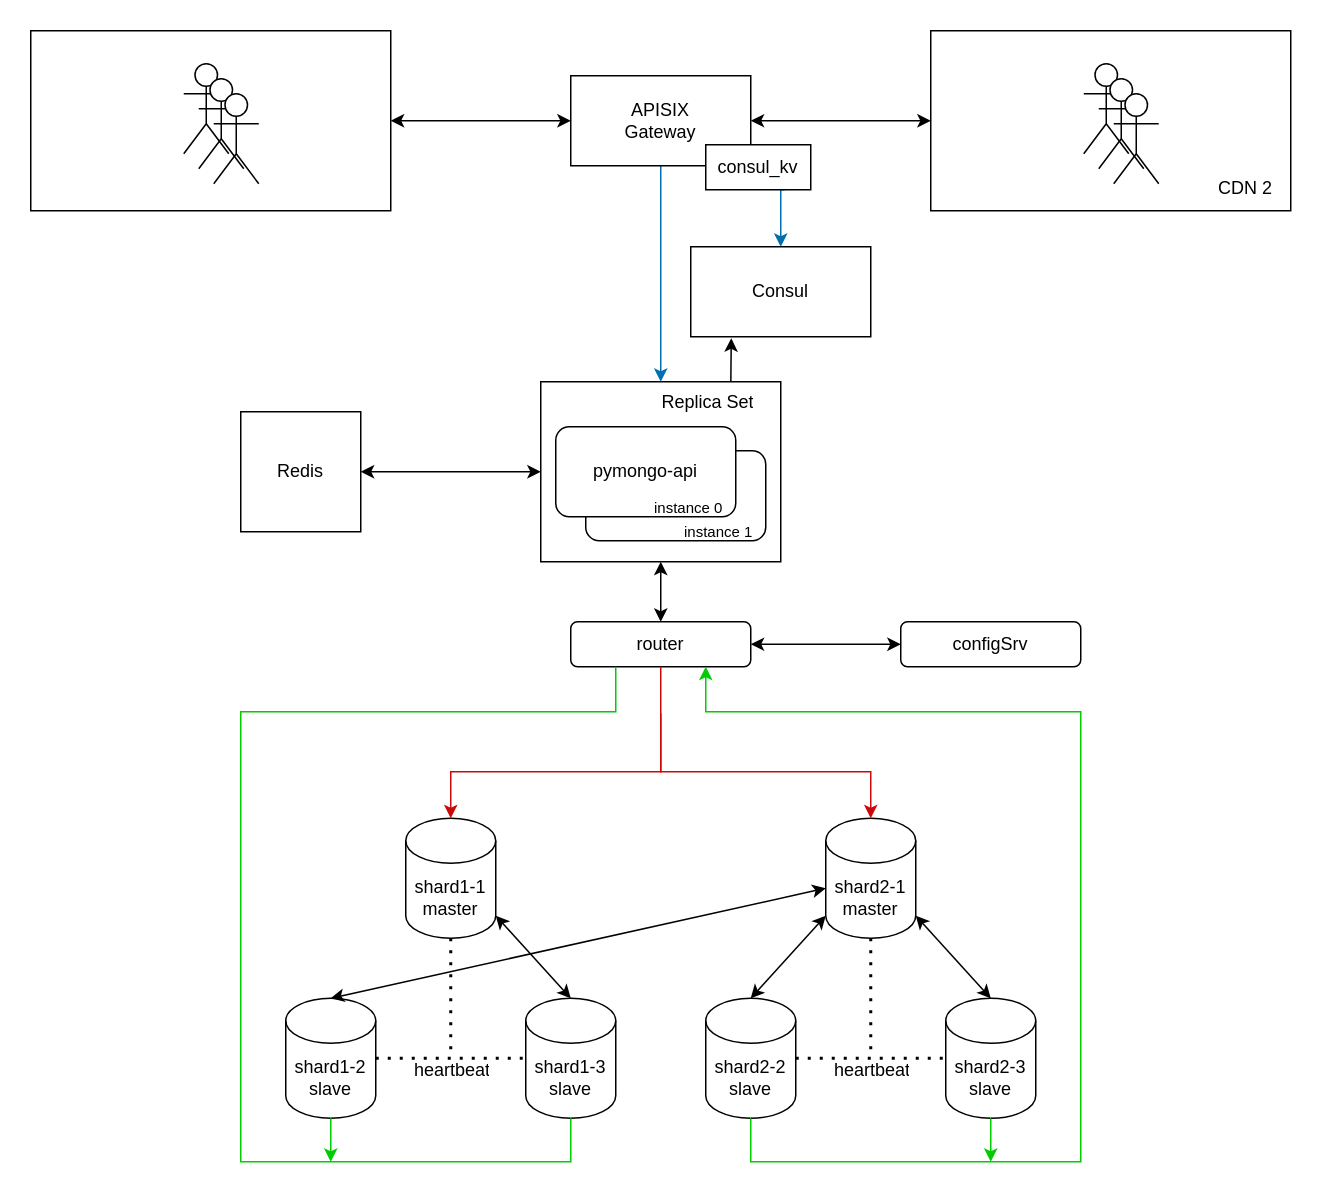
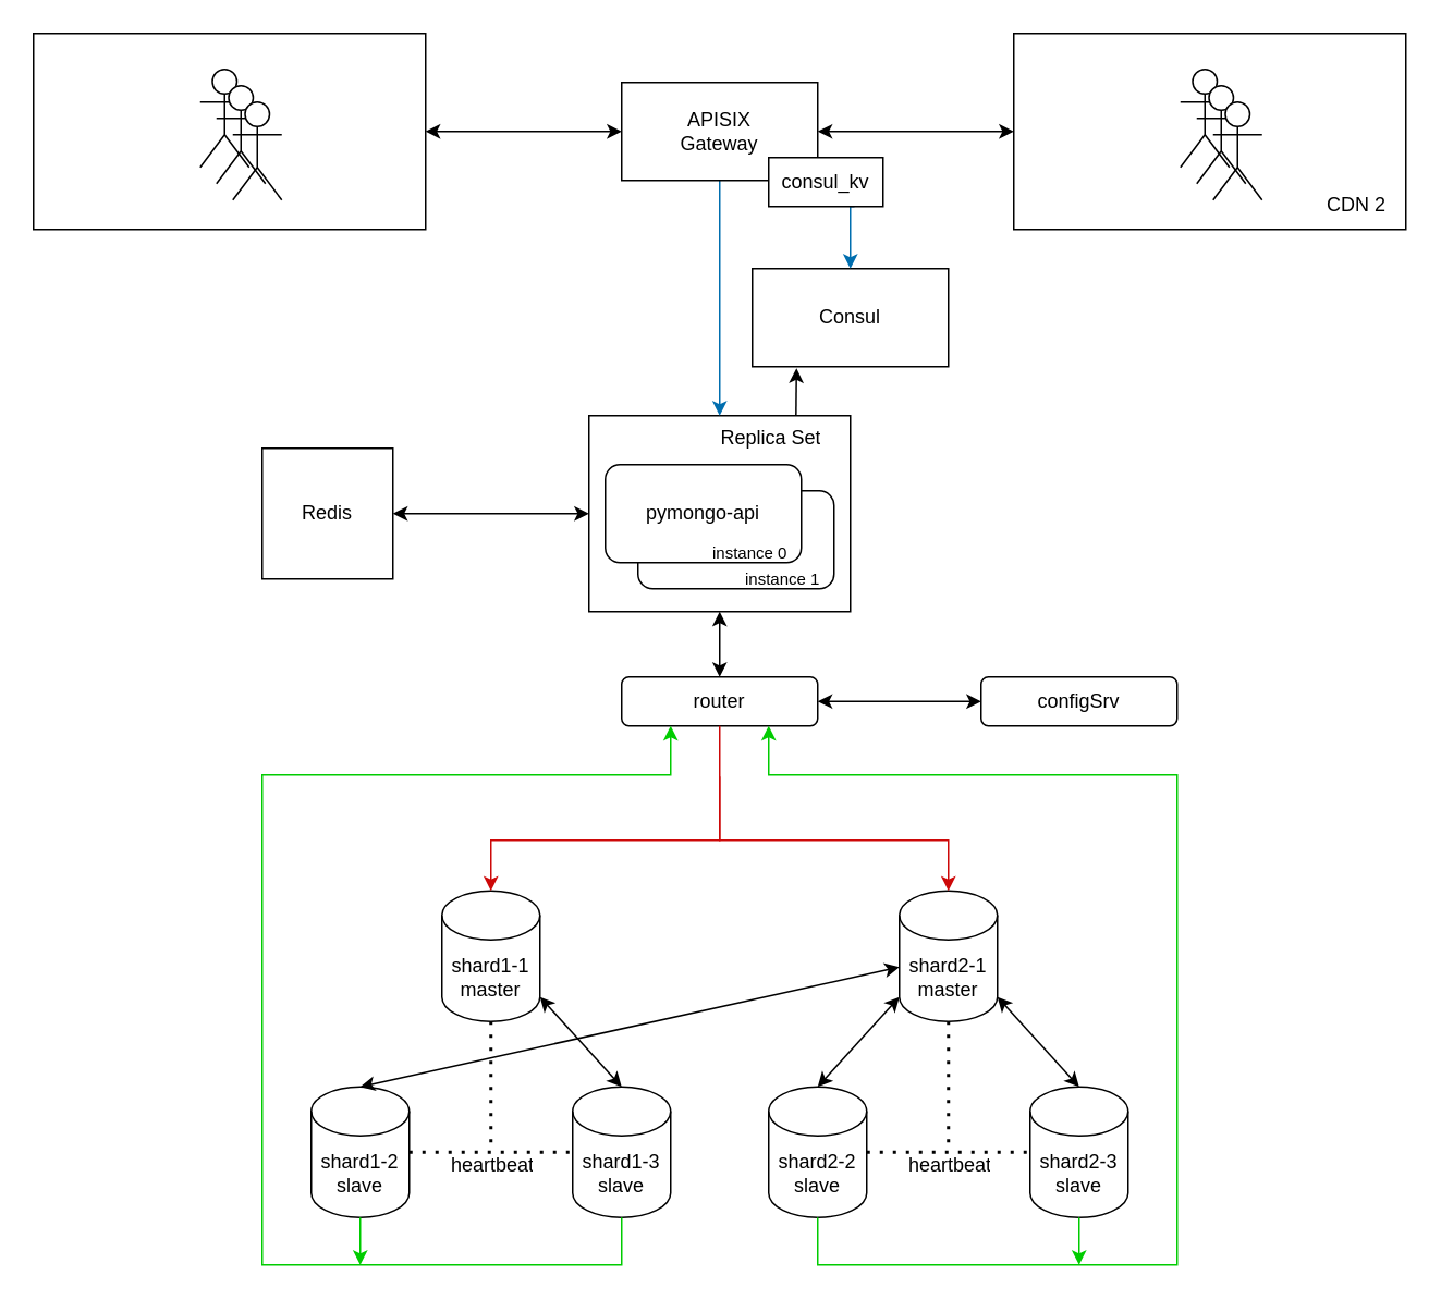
  <mxCell id="0" />
  <mxCell id="1" parent="0" />
  <mxCell id="2" value="router" style="rounded=1;whiteSpace=wrap;html=1;" parent="1" vertex="1"><mxGeometry x="380" y="414" width="120" height="30" as="geometry" /></mxCell>
  <mxCell id="3" value="" style="group" parent="1" vertex="1" connectable="0"><mxGeometry x="190" y="545" width="220" height="200" as="geometry" /></mxCell>
  <mxCell id="4" value="shard1-1&lt;div&gt;master&lt;/div&gt;" style="shape=cylinder3;whiteSpace=wrap;html=1;boundedLbl=1;backgroundOutline=1;size=15;" parent="3" vertex="1"><mxGeometry x="80" width="60" height="80" as="geometry" /></mxCell>
  <mxCell id="5" value="shard1-3&lt;div&gt;slave&lt;/div&gt;" style="shape=cylinder3;whiteSpace=wrap;html=1;boundedLbl=1;backgroundOutline=1;size=15;" parent="3" vertex="1"><mxGeometry x="160" y="120" width="60" height="80" as="geometry" /></mxCell>
  <mxCell id="6" value="shard1-2&lt;div&gt;slave&lt;/div&gt;" style="shape=cylinder3;whiteSpace=wrap;html=1;boundedLbl=1;backgroundOutline=1;size=15;" parent="3" vertex="1"><mxGeometry y="120" width="60" height="80" as="geometry" /></mxCell>
  <mxCell id="7" value="" style="endArrow=none;dashed=1;html=1;dashPattern=1 3;strokeWidth=2;rounded=0;exitX=1;exitY=0.5;exitDx=0;exitDy=0;exitPerimeter=0;entryX=0;entryY=0.5;entryDx=0;entryDy=0;entryPerimeter=0;" edge="1" parent="3" source="6" target="5"><mxGeometry width="50" height="50" relative="1" as="geometry"><mxPoint x="110" y="200" as="sourcePoint" /><mxPoint x="160" y="150" as="targetPoint" /></mxGeometry></mxCell>
  <mxCell id="8" value="heartbeat" style="text;strokeColor=none;fillColor=none;align=left;verticalAlign=middle;spacingLeft=4;spacingRight=4;overflow=hidden;points=[[0,0.5],[1,0.5]];portConstraint=eastwest;rotatable=0;whiteSpace=wrap;html=1;" vertex="1" parent="3"><mxGeometry x="80" y="158" width="60" height="20" as="geometry" /></mxCell>
  <mxCell id="9" value="" style="endArrow=classic;startArrow=classic;html=1;rounded=0;exitX=0.5;exitY=0;exitDx=0;exitDy=0;exitPerimeter=0;" edge="1" parent="3" source="6" target="12"><mxGeometry width="50" height="50" relative="1" as="geometry"><mxPoint y="20" as="sourcePoint" /><mxPoint x="50" y="-30" as="targetPoint" /></mxGeometry></mxCell>
  <mxCell id="10" value="" style="endArrow=classic;startArrow=classic;html=1;rounded=0;entryX=1;entryY=1;entryDx=0;entryDy=-15;entryPerimeter=0;exitX=0.5;exitY=0;exitDx=0;exitDy=0;exitPerimeter=0;" edge="1" parent="3" source="5" target="4"><mxGeometry width="50" height="50" relative="1" as="geometry"><mxPoint y="20" as="sourcePoint" /><mxPoint x="50" y="-30" as="targetPoint" /></mxGeometry></mxCell>
  <mxCell id="11" value="" style="group" parent="1" vertex="1" connectable="0"><mxGeometry x="470" y="545" width="220" height="200" as="geometry" /></mxCell>
  <mxCell id="12" value="shard2-1&lt;div&gt;master&lt;/div&gt;" style="shape=cylinder3;whiteSpace=wrap;html=1;boundedLbl=1;backgroundOutline=1;size=15;" parent="11" vertex="1"><mxGeometry x="80" width="60" height="80" as="geometry" /></mxCell>
  <mxCell id="13" value="shard2-3&lt;div&gt;slave&lt;/div&gt;" style="shape=cylinder3;whiteSpace=wrap;html=1;boundedLbl=1;backgroundOutline=1;size=15;" parent="11" vertex="1"><mxGeometry x="160" y="120" width="60" height="80" as="geometry" /></mxCell>
  <mxCell id="14" value="shard2-2&lt;div&gt;slave&lt;/div&gt;" style="shape=cylinder3;whiteSpace=wrap;html=1;boundedLbl=1;backgroundOutline=1;size=15;" parent="11" vertex="1"><mxGeometry y="120" width="60" height="80" as="geometry" /></mxCell>
  <mxCell id="15" value="" style="endArrow=none;dashed=1;html=1;dashPattern=1 3;strokeWidth=2;rounded=0;exitX=1;exitY=0.5;exitDx=0;exitDy=0;exitPerimeter=0;entryX=0;entryY=0.5;entryDx=0;entryDy=0;entryPerimeter=0;" edge="1" parent="11"><mxGeometry width="50" height="50" relative="1" as="geometry"><mxPoint x="60" y="160" as="sourcePoint" /><mxPoint x="160" y="160" as="targetPoint" /></mxGeometry></mxCell>
  <mxCell id="16" value="heartbeat" style="text;strokeColor=none;fillColor=none;align=left;verticalAlign=middle;spacingLeft=4;spacingRight=4;overflow=hidden;points=[[0,0.5],[1,0.5]];portConstraint=eastwest;rotatable=0;whiteSpace=wrap;html=1;" vertex="1" parent="11"><mxGeometry x="80" y="158" width="60" height="20" as="geometry" /></mxCell>
  <mxCell id="17" value="" style="endArrow=none;dashed=1;html=1;dashPattern=1 3;strokeWidth=2;rounded=0;exitX=0.5;exitY=1;exitDx=0;exitDy=0;exitPerimeter=0;" edge="1" parent="11"><mxGeometry width="50" height="50" relative="1" as="geometry"><mxPoint x="110" y="80" as="sourcePoint" /><mxPoint x="110" y="160" as="targetPoint" /></mxGeometry></mxCell>
  <mxCell id="18" value="" style="endArrow=classic;startArrow=classic;html=1;rounded=0;entryX=0;entryY=1;entryDx=0;entryDy=-15;entryPerimeter=0;exitX=0.5;exitY=0;exitDx=0;exitDy=0;exitPerimeter=0;" edge="1" parent="11" source="14" target="12"><mxGeometry width="50" height="50" relative="1" as="geometry"><mxPoint x="-280" y="20" as="sourcePoint" /><mxPoint x="-230" y="-30" as="targetPoint" /></mxGeometry></mxCell>
  <mxCell id="19" value="" style="endArrow=classic;startArrow=classic;html=1;rounded=0;entryX=1;entryY=1;entryDx=0;entryDy=-15;entryPerimeter=0;exitX=0.5;exitY=0;exitDx=0;exitDy=0;exitPerimeter=0;" edge="1" parent="11" source="13" target="12"><mxGeometry width="50" height="50" relative="1" as="geometry"><mxPoint x="-280" y="20" as="sourcePoint" /><mxPoint x="-230" y="-30" as="targetPoint" /></mxGeometry></mxCell>
  <mxCell id="20" value="" style="endArrow=classic;html=1;rounded=0;exitX=0.5;exitY=1;exitDx=0;exitDy=0;entryX=0.5;entryY=0;entryDx=0;entryDy=0;entryPerimeter=0;strokeColor=#CD0808;" parent="1" source="2" target="4" edge="1"><mxGeometry width="50" height="50" relative="1" as="geometry"><mxPoint x="330" y="574" as="sourcePoint" /><mxPoint x="480" y="614" as="targetPoint" /><Array as="points"><mxPoint x="440" y="514" /><mxPoint x="300" y="514" /></Array></mxGeometry></mxCell>
  <mxCell id="21" value="" style="endArrow=classic;html=1;rounded=0;entryX=0.5;entryY=0;entryDx=0;entryDy=0;entryPerimeter=0;strokeColor=#CD0808;" parent="1" target="12" edge="1"><mxGeometry width="50" height="50" relative="1" as="geometry"><mxPoint x="440" y="475" as="sourcePoint" /><mxPoint x="380" y="495" as="targetPoint" /><Array as="points"><mxPoint x="440" y="514" /><mxPoint x="580" y="514" /></Array></mxGeometry></mxCell>
  <mxCell id="22" value="" style="endArrow=none;dashed=1;html=1;dashPattern=1 3;strokeWidth=2;rounded=0;exitX=0.5;exitY=1;exitDx=0;exitDy=0;exitPerimeter=0;" edge="1" parent="1" source="4"><mxGeometry width="50" height="50" relative="1" as="geometry"><mxPoint x="440" y="565" as="sourcePoint" /><mxPoint x="300" y="705" as="targetPoint" /></mxGeometry></mxCell>
- <mxCell id="23" value="" style="endArrow=none;html=1;rounded=0;exitX=0.5;exitY=1;exitDx=0;exitDy=0;exitPerimeter=0;entryX=0.25;entryY=1;entryDx=0;entryDy=0;strokeColor=#00CC00;" edge="1" parent="1" source="5" target="2"><mxGeometry width="50" height="50" relative="1" as="geometry"><mxPoint x="440" y="594" as="sourcePoint" /><mxPoint x="110" y="364" as="targetPoint" /><Array as="points"><mxPoint x="380" y="774" /><mxPoint x="160" y="774" /><mxPoint x="160" y="474" /><mxPoint x="410" y="474" /></Array></mxGeometry></mxCell>
+ <mxCell id="23" value="" style="endArrow=classic;html=1;rounded=0;exitX=0.5;exitY=1;exitDx=0;exitDy=0;exitPerimeter=0;entryX=0.25;entryY=1;entryDx=0;entryDy=0;strokeColor=#00CC00;" edge="1" parent="1" source="5" target="2"><mxGeometry width="50" height="50" relative="1" as="geometry"><mxPoint x="440" y="594" as="sourcePoint" /><mxPoint x="110" y="364" as="targetPoint" /><Array as="points"><mxPoint x="380" y="774" /><mxPoint x="160" y="774" /><mxPoint x="160" y="474" /><mxPoint x="410" y="474" /></Array></mxGeometry></mxCell>
  <mxCell id="24" value="" style="endArrow=classic;html=1;rounded=0;exitX=0.5;exitY=1;exitDx=0;exitDy=0;exitPerimeter=0;strokeColor=#00CC00;" edge="1" parent="1" source="6"><mxGeometry width="50" height="50" relative="1" as="geometry"><mxPoint x="440" y="565" as="sourcePoint" /><mxPoint x="220" y="774" as="targetPoint" /></mxGeometry></mxCell>
  <mxCell id="25" value="" style="endArrow=classic;html=1;rounded=0;exitX=0.5;exitY=1;exitDx=0;exitDy=0;exitPerimeter=0;entryX=0.75;entryY=1;entryDx=0;entryDy=0;strokeColor=#00CC00;" edge="1" parent="1" source="14" target="2"><mxGeometry width="50" height="50" relative="1" as="geometry"><mxPoint x="970" y="774" as="sourcePoint" /><mxPoint x="1000" y="444" as="targetPoint" /><Array as="points"><mxPoint x="500" y="774" /><mxPoint x="720" y="774" /><mxPoint x="720" y="474" /><mxPoint x="470" y="474" /></Array></mxGeometry></mxCell>
  <mxCell id="26" value="" style="endArrow=classic;html=1;rounded=0;exitX=0.5;exitY=1;exitDx=0;exitDy=0;exitPerimeter=0;strokeColor=#00CC00;" edge="1" parent="1" source="13"><mxGeometry width="50" height="50" relative="1" as="geometry"><mxPoint x="810" y="745" as="sourcePoint" /><mxPoint x="660" y="774" as="targetPoint" /></mxGeometry></mxCell>
  <mxCell id="27" value="configSrv" style="rounded=1;whiteSpace=wrap;html=1;" vertex="1" parent="1"><mxGeometry x="600" y="414" width="120" height="30" as="geometry" /></mxCell>
  <mxCell id="28" value="" style="endArrow=classic;startArrow=classic;html=1;rounded=0;entryX=0;entryY=0.5;entryDx=0;entryDy=0;exitX=1;exitY=0.5;exitDx=0;exitDy=0;" edge="1" parent="1" source="2" target="27"><mxGeometry width="50" height="50" relative="1" as="geometry"><mxPoint x="440" y="594" as="sourcePoint" /><mxPoint x="490" y="544" as="targetPoint" /></mxGeometry></mxCell>
  <mxCell id="29" value="Redis" style="whiteSpace=wrap;html=1;aspect=fixed;" vertex="1" parent="1"><mxGeometry x="160" y="274" width="80" height="80" as="geometry" /></mxCell>
  <mxCell id="30" value="" style="group" vertex="1" connectable="0" parent="1"><mxGeometry x="360" y="254" width="160" height="130" as="geometry" /></mxCell>
  <mxCell id="31" value="" style="group" vertex="1" connectable="0" parent="30"><mxGeometry width="160" height="120" as="geometry" /></mxCell>
  <mxCell id="32" value="" style="rounded=0;whiteSpace=wrap;html=1;" vertex="1" parent="31"><mxGeometry width="160" height="120.0" as="geometry" /></mxCell>
  <mxCell id="33" value="Replica Set" style="text;strokeColor=none;fillColor=none;align=left;verticalAlign=middle;spacingLeft=4;spacingRight=4;overflow=hidden;points=[[0,0.5],[1,0.5]];portConstraint=eastwest;rotatable=0;whiteSpace=wrap;html=1;" vertex="1" parent="31"><mxGeometry x="75.294" y="3" width="84.706" height="21.818" as="geometry" /></mxCell>
  <mxCell id="34" value="" style="group" parent="30" vertex="1" connectable="0"><mxGeometry x="10" y="30" width="150" height="100" as="geometry" /></mxCell>
  <mxCell id="35" value="" style="group" parent="34" vertex="1" connectable="0"><mxGeometry x="20" y="16" width="120" height="60" as="geometry" /></mxCell>
  <mxCell id="36" value="pymongo-api" style="rounded=1;whiteSpace=wrap;html=1;container=0;" parent="35" vertex="1"><mxGeometry width="120" height="60" as="geometry" /></mxCell>
  <mxCell id="37" value="&lt;font size=&quot;1&quot;&gt;instance 1&lt;/font&gt;" style="text;strokeColor=none;fillColor=none;align=left;verticalAlign=middle;spacingLeft=4;spacingRight=4;overflow=hidden;points=[[0,0.5],[1,0.5]];portConstraint=eastwest;rotatable=0;whiteSpace=wrap;html=1;container=0;" parent="35" vertex="1"><mxGeometry x="60" y="44" width="60" height="16" as="geometry" /></mxCell>
  <mxCell id="38" value="" style="group" parent="34" vertex="1" connectable="0"><mxGeometry width="150" height="100" as="geometry" /></mxCell>
  <mxCell id="39" value="pymongo-api" style="rounded=1;whiteSpace=wrap;html=1;container=0;" parent="38" vertex="1"><mxGeometry width="120" height="60" as="geometry" /></mxCell>
  <mxCell id="40" value="&lt;font size=&quot;1&quot;&gt;instance 0&lt;br&gt;&lt;/font&gt;" style="text;strokeColor=none;fillColor=none;align=left;verticalAlign=middle;spacingLeft=4;spacingRight=4;overflow=hidden;points=[[0,0.5],[1,0.5]];portConstraint=eastwest;rotatable=0;whiteSpace=wrap;html=1;container=0;" parent="38" vertex="1"><mxGeometry x="60" y="44" width="60" height="16" as="geometry" /></mxCell>
  <mxCell id="41" value="" style="endArrow=classic;startArrow=classic;html=1;rounded=0;exitX=1;exitY=0.5;exitDx=0;exitDy=0;entryX=0;entryY=0.5;entryDx=0;entryDy=0;" edge="1" parent="1" source="29" target="32"><mxGeometry width="50" height="50" relative="1" as="geometry"><mxPoint x="430" y="354" as="sourcePoint" /><mxPoint x="480" y="304" as="targetPoint" /></mxGeometry></mxCell>
  <mxCell id="42" value="" style="endArrow=classic;startArrow=classic;html=1;rounded=0;exitX=0.5;exitY=0;exitDx=0;exitDy=0;entryX=0.5;entryY=1;entryDx=0;entryDy=0;" edge="1" parent="1" source="2" target="32"><mxGeometry width="50" height="50" relative="1" as="geometry"><mxPoint x="430" y="354" as="sourcePoint" /><mxPoint x="480" y="304" as="targetPoint" /></mxGeometry></mxCell>
  <mxCell id="43" value="" style="rounded=0;whiteSpace=wrap;html=1;" vertex="1" parent="1"><mxGeometry x="20" y="20" width="240" height="120" as="geometry" /></mxCell>
  <mxCell id="44" value="" style="shape=umlActor;verticalLabelPosition=bottom;verticalAlign=top;html=1;outlineConnect=0;" vertex="1" parent="1"><mxGeometry x="122" y="42" width="30" height="60" as="geometry" /></mxCell>
  <mxCell id="45" value="" style="endArrow=classic;startArrow=classic;html=1;rounded=0;entryX=0;entryY=0.5;entryDx=0;entryDy=0;exitX=1;exitY=0.5;exitDx=0;exitDy=0;" edge="1" parent="1" source="43" target="55"><mxGeometry width="50" height="50" relative="1" as="geometry"><mxPoint x="410" y="180" as="sourcePoint" /><mxPoint x="360" y="80" as="targetPoint" /></mxGeometry></mxCell>
  <mxCell id="46" value="" style="shape=umlActor;verticalLabelPosition=bottom;verticalAlign=top;html=1;outlineConnect=0;" vertex="1" parent="1"><mxGeometry x="132" y="52" width="30" height="60" as="geometry" /></mxCell>
  <mxCell id="47" value="" style="shape=umlActor;verticalLabelPosition=bottom;verticalAlign=top;html=1;outlineConnect=0;" vertex="1" parent="1"><mxGeometry x="142" y="62" width="30" height="60" as="geometry" /></mxCell>
  <mxCell id="48" value="" style="rounded=0;whiteSpace=wrap;html=1;" vertex="1" parent="1"><mxGeometry x="620" y="20" width="240" height="120" as="geometry" /></mxCell>
  <mxCell id="49" value="" style="shape=umlActor;verticalLabelPosition=bottom;verticalAlign=top;html=1;outlineConnect=0;" vertex="1" parent="1"><mxGeometry x="722" y="42" width="30" height="60" as="geometry" /></mxCell>
  <mxCell id="50" value="" style="shape=umlActor;verticalLabelPosition=bottom;verticalAlign=top;html=1;outlineConnect=0;" vertex="1" parent="1"><mxGeometry x="732" y="52" width="30" height="60" as="geometry" /></mxCell>
  <mxCell id="51" value="" style="shape=umlActor;verticalLabelPosition=bottom;verticalAlign=top;html=1;outlineConnect=0;" vertex="1" parent="1"><mxGeometry x="742" y="62" width="30" height="60" as="geometry" /></mxCell>
  <mxCell id="52" value="CDN 2" style="text;html=1;align=center;verticalAlign=middle;whiteSpace=wrap;rounded=0;" vertex="1" parent="1"><mxGeometry x="800" y="110" width="60" height="30" as="geometry" /></mxCell>
  <mxCell id="53" value="" style="endArrow=classic;startArrow=classic;html=1;rounded=0;entryX=0;entryY=0.5;entryDx=0;entryDy=0;exitX=1;exitY=0.5;exitDx=0;exitDy=0;" edge="1" parent="1" source="55" target="48"><mxGeometry width="50" height="50" relative="1" as="geometry"><mxPoint x="520" y="80" as="sourcePoint" /><mxPoint x="500" y="130" as="targetPoint" /></mxGeometry></mxCell>
  <mxCell id="54" style="edgeStyle=orthogonalEdgeStyle;rounded=0;orthogonalLoop=1;jettySize=auto;html=1;exitX=0.5;exitY=1;exitDx=0;exitDy=0;entryX=0.5;entryY=0;entryDx=0;entryDy=0;fillColor=#1ba1e2;strokeColor=#006EAF;" edge="1" parent="1" source="55" target="32"><mxGeometry relative="1" as="geometry"><mxPoint x="380" y="239" as="targetPoint" /></mxGeometry></mxCell>
  <mxCell id="55" value="APISIX&lt;div&gt;Gateway&lt;/div&gt;" style="html=1;dropTarget=0;whiteSpace=wrap;" vertex="1" parent="1"><mxGeometry x="380" y="50" width="120" height="60" as="geometry" /></mxCell>
  <mxCell id="56" value="Consul" style="html=1;dropTarget=0;whiteSpace=wrap;" vertex="1" parent="1"><mxGeometry x="460" y="164" width="120" height="60" as="geometry" /></mxCell>
  <mxCell id="57" style="edgeStyle=orthogonalEdgeStyle;rounded=0;orthogonalLoop=1;jettySize=auto;html=1;entryX=0.5;entryY=0;entryDx=0;entryDy=0;fillColor=#1ba1e2;strokeColor=#006EAF;exitX=0.75;exitY=1;exitDx=0;exitDy=0;" edge="1" parent="1" source="58" target="56"><mxGeometry relative="1" as="geometry"><mxPoint x="510" y="134" as="sourcePoint" /><Array as="points"><mxPoint x="520" y="126" /></Array></mxGeometry></mxCell>
  <mxCell id="58" value="consul_kv" style="rounded=0;whiteSpace=wrap;html=1;" vertex="1" parent="1"><mxGeometry x="470" y="96" width="70" height="30" as="geometry" /></mxCell>
  <mxCell id="59" value="" style="endArrow=classic;html=1;rounded=0;exitX=0.792;exitY=-0.004;exitDx=0;exitDy=0;exitPerimeter=0;" edge="1" parent="1" source="32"><mxGeometry width="50" height="50" relative="1" as="geometry"><mxPoint x="630" y="204" as="sourcePoint" /><mxPoint x="487" y="225" as="targetPoint" /></mxGeometry></mxCell>
